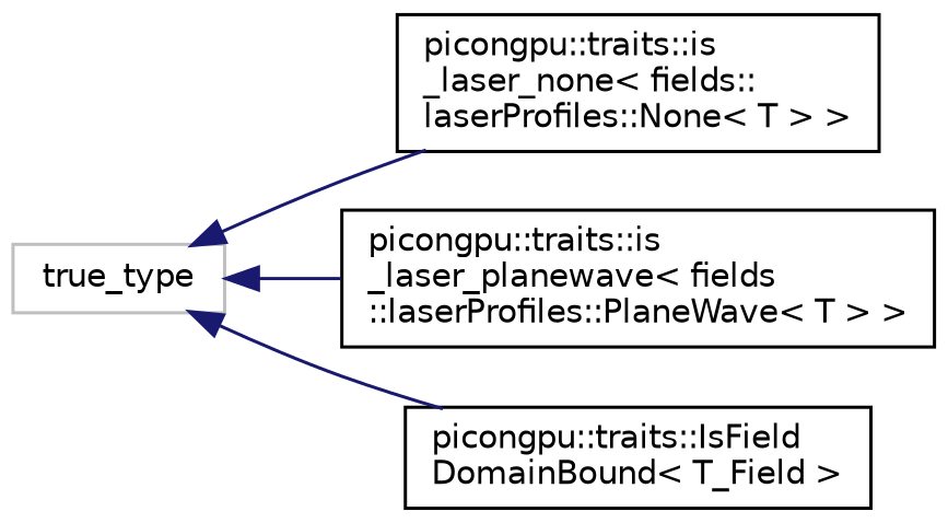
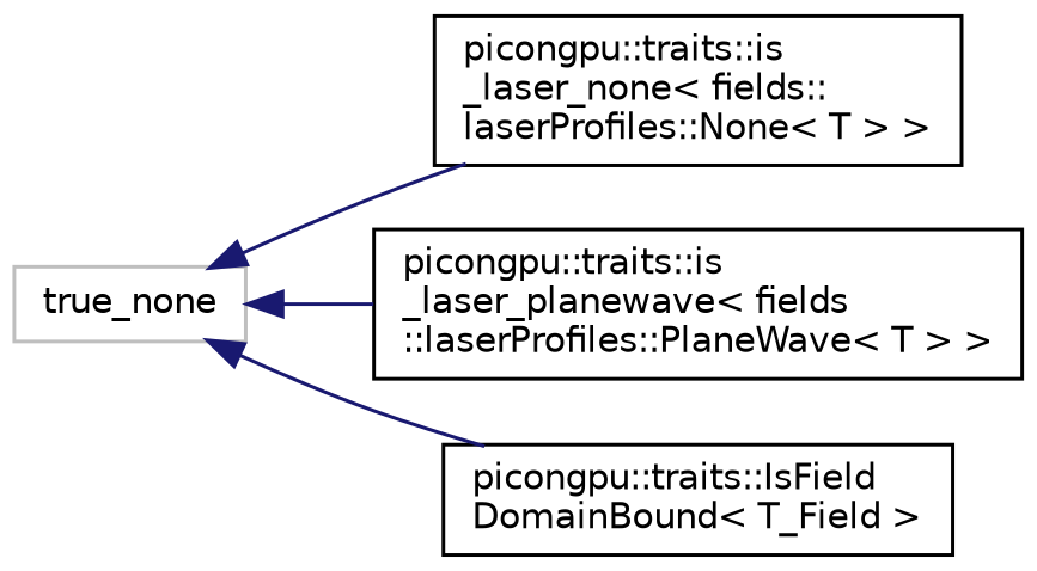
  digraph {
    rankdir=LR
    node [color=black fillcolor=white fontname=Helvetica fontsize=10 shape=record style=filled]
    edge [color=midnightblue dir=back fontname=Helvetica fontsize=10 labelfontname=Helvetica labelfontsize=10 style=solid]
-   n1 [color=grey75 height=0.2 label=true_type width=0.4]
+   n1 [color=grey75 height=0.2 label=true_none width=0.4]
    n2 [height=0.2 label="picongpu::traits::is\l_laser_none\< fields::\llaserProfiles::None\< T \> \>" width=0.4]
    n3 [height=0.2 label="picongpu::traits::is\l_laser_planewave\< fields\l::laserProfiles::PlaneWave\< T \> \>" width=0.4]
    n4 [height=0.2 label="picongpu::traits::IsField\lDomainBound\< T_Field \>" width=0.4]
    n1 -> n2
    n1 -> n3
    n1 -> n4
  }
